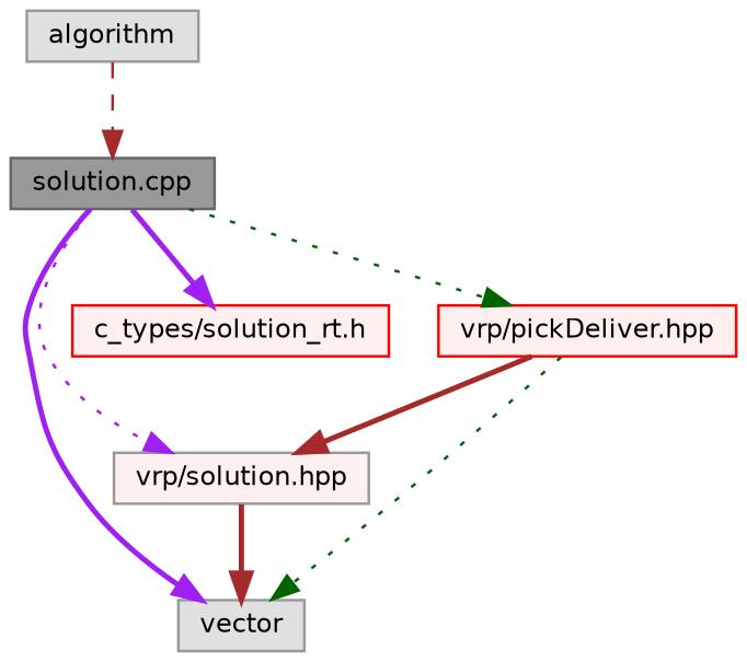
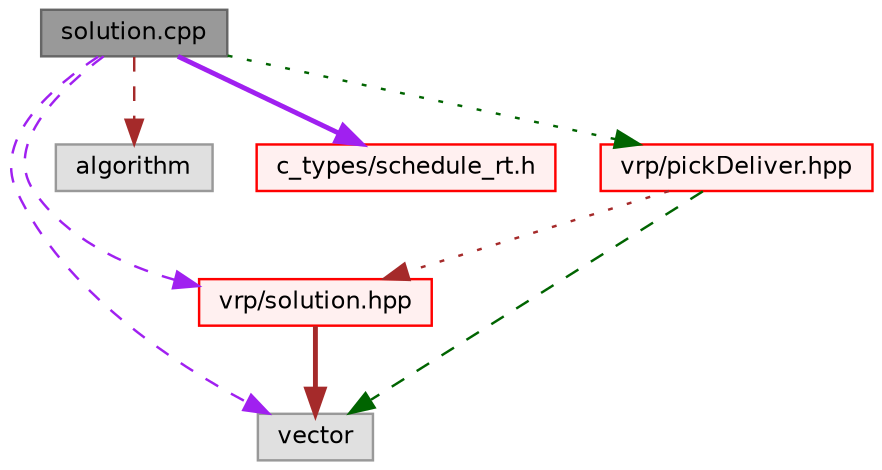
  digraph {
    node [color=red fillcolor="#FFF0F0" fontname=Helvetica fontsize=10 shape=box style=filled]
    edge [color=purple fontname=Helvetica fontsize=10 labelfontname=Helvetica labelfontsize=10 style=dashed]
    n1 [color=gray40 fillcolor=grey60 fontcolor=black height=0.2 label="solution.cpp" width=0.4]
-   n2 [color=grey60 height=0.2 label="vrp/solution.hpp" width=0.4]
+   n2 [height=0.2 label="vrp/solution.hpp" width=0.4]
    n3 [color=grey60 fillcolor="#E0E0E0" height=0.2 label=vector width=0.4]
    n4 [color=grey60 fillcolor="#E0E0E0" height=0.2 label=algorithm width=0.4]
-   n5 [height=0.2 label="c_types/solution_rt.h" width=0.4]
+   n5 [height=0.2 label="c_types/schedule_rt.h" width=0.4]
    n6 [height=0.2 label="vrp/pickDeliver.hpp" width=0.4]
-   n1 -> n2 [style=dotted]
-   n1 -> n3 [style=bold]
-   n4 -> n1 [color=brown]
+   n1 -> n2
+   n1 -> n3
+   n1 -> n4 [color=brown]
    n1 -> n5 [style=bold]
    n1 -> n6 [color=darkgreen style=dotted]
    n2 -> n3 [color=brown style=bold]
-   n6 -> n2 [color=brown style=bold]
-   n6 -> n3 [color=darkgreen style=dotted]
+   n6 -> n2 [color=brown style=dotted]
+   n6 -> n3 [color=darkgreen]
  }
